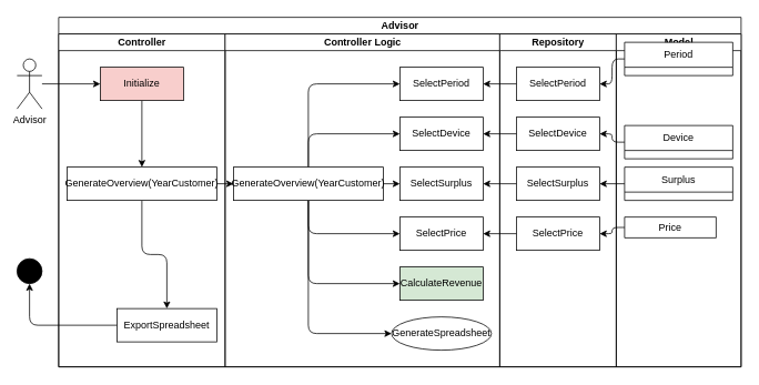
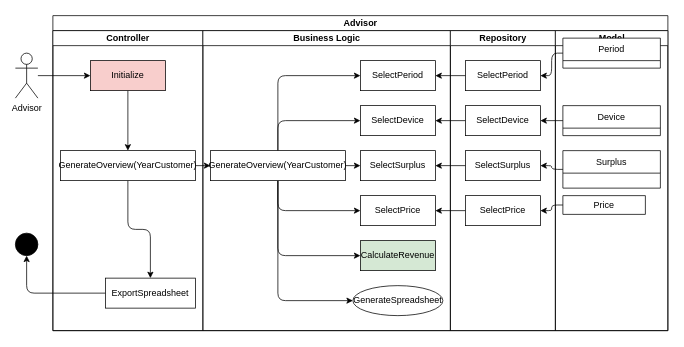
  <mxCell id="0" />
  <mxCell id="1" parent="0" />
  <mxCell id="2" value="Advisor" style="swimlane;childLayout=stackLayout;resizeParent=1;resizeParentMax=0;startSize=20;html=1;" vertex="1" parent="1"><mxGeometry x="70" y="20" width="820" height="420" as="geometry" /></mxCell>
  <mxCell id="3" value="Controller" style="swimlane;startSize=20;html=1;" vertex="1" parent="2"><mxGeometry y="20" width="200" height="400" as="geometry" /></mxCell>
  <mxCell id="4" style="edgeStyle=orthogonalEdgeStyle;html=1;" edge="1" parent="3" source="5" target="8"><mxGeometry relative="1" as="geometry"><mxPoint x="55.0" y="150.0" as="targetPoint" /></mxGeometry></mxCell>
  <mxCell id="5" value="Initialize" style="rounded=0;whiteSpace=wrap;html=1;fillColor=#f8cecc;" vertex="1" parent="3"><mxGeometry x="50" y="40" width="100" height="40" as="geometry" /></mxCell>
  <mxCell id="6" value="ExportSpreadsheet" style="rounded=0;whiteSpace=wrap;html=1;" vertex="1" parent="3"><mxGeometry x="70" y="330" width="120" height="40" as="geometry" /></mxCell>
  <mxCell id="7" style="edgeStyle=orthogonalEdgeStyle;html=1;" edge="1" parent="3" source="8" target="6"><mxGeometry relative="1" as="geometry"><mxPoint x="55.0" y="190" as="sourcePoint" /><Array as="points" /></mxGeometry></mxCell>
  <mxCell id="8" value="GenerateOverview(YearCustomer)" style="rounded=0;whiteSpace=wrap;html=1;" vertex="1" parent="3"><mxGeometry x="10" y="160" width="180" height="40" as="geometry" /></mxCell>
- <mxCell id="9" value="Controller Logic" style="swimlane;startSize=20;html=1;" vertex="1" parent="2"><mxGeometry x="200" y="20" width="330" height="400" as="geometry" /></mxCell>
+ <mxCell id="9" value="Business Logic" style="swimlane;startSize=20;html=1;" vertex="1" parent="2"><mxGeometry x="200" y="20" width="330" height="400" as="geometry" /></mxCell>
  <mxCell id="10" style="edgeStyle=orthogonalEdgeStyle;html=1;" edge="1" parent="9" source="22" target="18"><mxGeometry relative="1" as="geometry"><Array as="points"><mxPoint x="180" y="180" /><mxPoint x="180" y="180" /></Array><mxPoint x="95.0" y="190" as="sourcePoint" /></mxGeometry></mxCell>
  <mxCell id="11" style="edgeStyle=orthogonalEdgeStyle;html=1;" edge="1" parent="9" source="22" target="16"><mxGeometry relative="1" as="geometry"><Array as="points"><mxPoint x="100" y="240" /></Array><mxPoint x="95.0" y="190" as="sourcePoint" /></mxGeometry></mxCell>
  <mxCell id="12" style="edgeStyle=orthogonalEdgeStyle;html=1;" edge="1" parent="9" source="22" target="20"><mxGeometry relative="1" as="geometry"><Array as="points"><mxPoint x="100" y="300" /></Array><mxPoint x="95.0" y="130" as="sourcePoint" /></mxGeometry></mxCell>
  <mxCell id="13" style="edgeStyle=orthogonalEdgeStyle;html=1;" edge="1" parent="9" source="22" target="21"><mxGeometry relative="1" as="geometry"><Array as="points"><mxPoint x="100" y="360" /></Array><mxPoint x="95.0" y="130" as="sourcePoint" /></mxGeometry></mxCell>
  <mxCell id="14" style="edgeStyle=orthogonalEdgeStyle;html=1;" edge="1" parent="9" source="22" target="19"><mxGeometry relative="1" as="geometry"><mxPoint x="180" y="170" as="sourcePoint" /><Array as="points"><mxPoint x="100" y="60" /></Array></mxGeometry></mxCell>
  <mxCell id="15" style="edgeStyle=orthogonalEdgeStyle;html=1;" edge="1" parent="9" source="22" target="17"><mxGeometry relative="1" as="geometry"><Array as="points"><mxPoint x="100" y="120" /></Array><mxPoint x="95.0" y="190" as="sourcePoint" /></mxGeometry></mxCell>
  <mxCell id="16" value="SelectPrice" style="rounded=0;whiteSpace=wrap;html=1;" vertex="1" parent="9"><mxGeometry x="210.0" y="220" width="100" height="40" as="geometry" /></mxCell>
  <mxCell id="17" value="SelectDevice" style="rounded=0;whiteSpace=wrap;html=1;" vertex="1" parent="9"><mxGeometry x="210.0" y="100" width="100" height="40" as="geometry" /></mxCell>
  <mxCell id="18" value="SelectSurplus" style="rounded=0;whiteSpace=wrap;html=1;" vertex="1" parent="9"><mxGeometry x="210.0" y="160" width="100" height="40" as="geometry" /></mxCell>
  <mxCell id="19" value="SelectPeriod" style="rounded=0;whiteSpace=wrap;html=1;" vertex="1" parent="9"><mxGeometry x="210.0" y="40" width="100" height="40" as="geometry" /></mxCell>
  <mxCell id="20" value="CalculateRevenue" style="rounded=0;whiteSpace=wrap;html=1;fillColor=#d5e8d4;" vertex="1" parent="9"><mxGeometry x="210.0" y="280" width="100" height="40" as="geometry" /></mxCell>
  <mxCell id="21" value="GenerateSpreadsheet" style="ellipse;whiteSpace=wrap;html=1;" vertex="1" parent="9"><mxGeometry x="200" y="340" width="120" height="40" as="geometry" /></mxCell>
  <mxCell id="22" value="GenerateOverview(YearCustomer)" style="rounded=0;whiteSpace=wrap;html=1;" vertex="1" parent="9"><mxGeometry x="10" y="160" width="180" height="40" as="geometry" /></mxCell>
  <mxCell id="23" value="Repository" style="swimlane;startSize=20;html=1;" vertex="1" parent="2"><mxGeometry x="530" y="20" width="140" height="400" as="geometry" /></mxCell>
  <mxCell id="24" value="SelectPrice" style="rounded=0;whiteSpace=wrap;html=1;" vertex="1" parent="23"><mxGeometry x="20.0" y="220" width="100" height="40" as="geometry" /></mxCell>
  <mxCell id="25" value="SelectDevice" style="rounded=0;whiteSpace=wrap;html=1;" vertex="1" parent="23"><mxGeometry x="20.0" y="100" width="100" height="40" as="geometry" /></mxCell>
  <mxCell id="26" value="SelectSurplus" style="rounded=0;whiteSpace=wrap;html=1;" vertex="1" parent="23"><mxGeometry x="20.0" y="160" width="100" height="40" as="geometry" /></mxCell>
  <mxCell id="27" value="SelectPeriod" style="rounded=0;whiteSpace=wrap;html=1;" vertex="1" parent="23"><mxGeometry x="20.0" y="40" width="100" height="40" as="geometry" /></mxCell>
  <mxCell id="28" value="Model" style="swimlane;startSize=20;html=1;" vertex="1" parent="2"><mxGeometry x="670" y="20" width="150" height="400" as="geometry" /></mxCell>
  <mxCell id="29" value="Period" style="swimlane;fontStyle=0;childLayout=stackLayout;horizontal=1;startSize=30;horizontalStack=0;resizeParent=1;resizeParentMax=0;resizeLast=0;collapsible=1;marginBottom=0;whiteSpace=wrap;html=1;fontSize=12;" vertex="1" parent="28"><mxGeometry x="10" y="10" width="130" height="40" as="geometry" /></mxCell>
- <mxCell id="30" value="Device" style="swimlane;fontStyle=0;childLayout=stackLayout;horizontal=1;startSize=30;horizontalStack=0;resizeParent=1;resizeParentMax=0;resizeLast=0;collapsible=1;marginBottom=0;whiteSpace=wrap;html=1;fontSize=12;" vertex="1" parent="28"><mxGeometry x="10" y="110" width="130" height="40" as="geometry" /></mxCell>
- <mxCell id="31" value="Surplus" style="swimlane;fontStyle=0;childLayout=stackLayout;horizontal=1;startSize=30;horizontalStack=0;resizeParent=1;resizeParentMax=0;resizeLast=0;collapsible=1;marginBottom=0;whiteSpace=wrap;html=1;fontSize=12;" vertex="1" parent="28"><mxGeometry x="10" y="160" width="130" height="40" as="geometry" /></mxCell>
+ <mxCell id="30" value="Device" style="swimlane;fontStyle=0;childLayout=stackLayout;horizontal=1;startSize=30;horizontalStack=0;resizeParent=1;resizeParentMax=0;resizeLast=0;collapsible=1;marginBottom=0;whiteSpace=wrap;html=1;fontSize=12;" vertex="1" parent="28"><mxGeometry x="10" y="100" width="130" height="40" as="geometry" /></mxCell>
+ <mxCell id="31" value="Surplus" style="swimlane;fontStyle=0;childLayout=stackLayout;horizontal=1;startSize=30;horizontalStack=0;resizeParent=1;resizeParentMax=0;resizeLast=0;collapsible=1;marginBottom=0;whiteSpace=wrap;html=1;fontSize=12;" vertex="1" parent="28"><mxGeometry x="10" y="160" width="130" height="50" as="geometry" /></mxCell>
  <mxCell id="32" value="Price" style="swimlane;fontStyle=0;childLayout=stackLayout;horizontal=1;startSize=30;horizontalStack=0;resizeParent=1;resizeParentMax=0;resizeLast=0;collapsible=1;marginBottom=0;whiteSpace=wrap;html=1;fontSize=12;" vertex="1" parent="28"><mxGeometry x="10" y="220" width="110" height="25" as="geometry" /></mxCell>
  <mxCell id="33" style="edgeStyle=orthogonalEdgeStyle;html=1;" edge="1" parent="2" source="27" target="19"><mxGeometry relative="1" as="geometry" /></mxCell>
  <mxCell id="34" style="edgeStyle=orthogonalEdgeStyle;html=1;" edge="1" parent="2" source="25" target="17"><mxGeometry relative="1" as="geometry" /></mxCell>
  <mxCell id="35" style="edgeStyle=orthogonalEdgeStyle;html=1;" edge="1" parent="2" source="26" target="18"><mxGeometry relative="1" as="geometry" /></mxCell>
  <mxCell id="36" style="edgeStyle=orthogonalEdgeStyle;html=1;" edge="1" parent="2" source="24" target="16"><mxGeometry relative="1" as="geometry" /></mxCell>
  <mxCell id="37" style="edgeStyle=orthogonalEdgeStyle;html=1;" edge="1" parent="2" source="8" target="22"><mxGeometry relative="1" as="geometry"><mxPoint x="150" y="190" as="sourcePoint" /><mxPoint x="210" y="190" as="targetPoint" /><Array as="points" /></mxGeometry></mxCell>
  <mxCell id="38" style="edgeStyle=orthogonalEdgeStyle;html=1;" edge="1" parent="2" source="32" target="24"><mxGeometry relative="1" as="geometry" /></mxCell>
  <mxCell id="39" style="edgeStyle=orthogonalEdgeStyle;html=1;" edge="1" parent="2" source="31" target="26"><mxGeometry relative="1" as="geometry" /></mxCell>
  <mxCell id="40" style="edgeStyle=orthogonalEdgeStyle;html=1;" edge="1" parent="2" source="30" target="25"><mxGeometry relative="1" as="geometry" /></mxCell>
  <mxCell id="41" style="edgeStyle=orthogonalEdgeStyle;html=1;" edge="1" parent="2" source="29" target="27"><mxGeometry relative="1" as="geometry" /></mxCell>
  <mxCell id="42" style="edgeStyle=none;html=1;" edge="1" parent="1" source="43" target="5"><mxGeometry relative="1" as="geometry" /></mxCell>
  <mxCell id="43" value="Advisor" style="shape=umlActor;verticalLabelPosition=bottom;verticalAlign=top;html=1;outlineConnect=0;" vertex="1" parent="1"><mxGeometry x="20" y="70" width="30" height="60" as="geometry" /></mxCell>
  <mxCell id="44" value="" style="ellipse;fillColor=strokeColor;" vertex="1" parent="1"><mxGeometry x="20" y="310" width="30" height="30" as="geometry" /></mxCell>
  <mxCell id="45" style="edgeStyle=orthogonalEdgeStyle;html=1;" edge="1" parent="1" source="6" target="44"><mxGeometry relative="1" as="geometry" /></mxCell>
